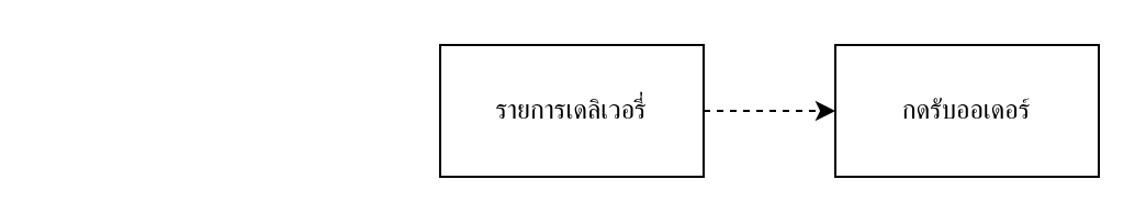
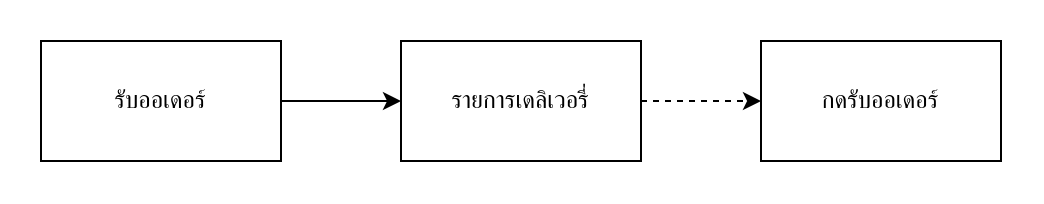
  <mxCell id="0" />
  <mxCell id="1" parent="0" />
+ <mxCell id="2" style="edgeStyle=orthogonalEdgeStyle;rounded=0;orthogonalLoop=1;jettySize=auto;html=1;exitX=1;exitY=0.5;exitDx=0;exitDy=0;entryX=0;entryY=0.5;entryDx=0;entryDy=0;" edge="1" parent="1" source="3" target="5"><mxGeometry relative="1" as="geometry" /></mxCell>
+ <mxCell id="3" value="รับออเดอร์" style="rounded=0;whiteSpace=wrap;html=1;" vertex="1" parent="1"><mxGeometry x="20" y="20" width="120" height="60" as="geometry" /></mxCell>
  <mxCell id="4" style="edgeStyle=orthogonalEdgeStyle;rounded=0;orthogonalLoop=1;jettySize=auto;html=1;exitX=1;exitY=0.5;exitDx=0;exitDy=0;entryX=0;entryY=0.5;entryDx=0;entryDy=0;dashed=1;" edge="1" parent="1" source="5" target="6"><mxGeometry relative="1" as="geometry" /></mxCell>
  <mxCell id="5" value="รายการเดลิเวอรี่" style="rounded=0;whiteSpace=wrap;html=1;" vertex="1" parent="1"><mxGeometry x="200" y="20" width="120" height="60" as="geometry" /></mxCell>
  <mxCell id="6" value="กดรับออเดอร์" style="rounded=0;whiteSpace=wrap;html=1;" vertex="1" parent="1"><mxGeometry x="380" y="20" width="120" height="60" as="geometry" /></mxCell>
